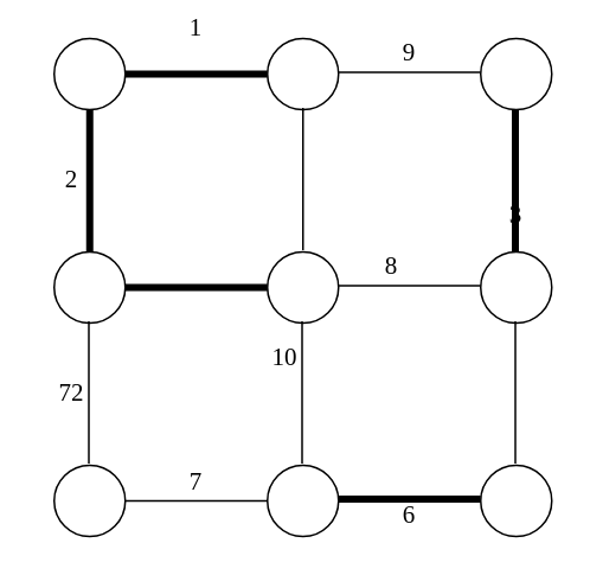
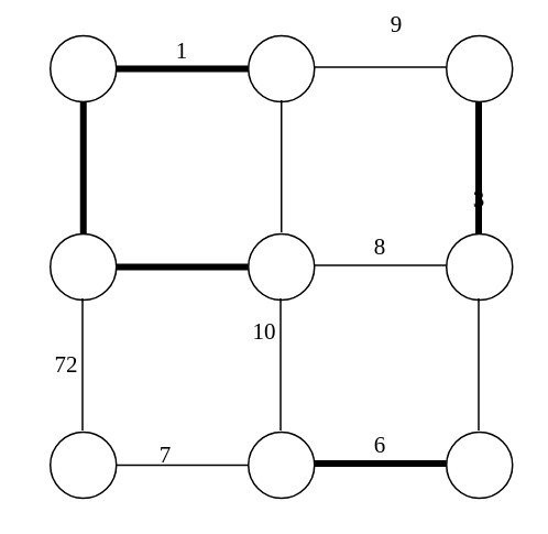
  <mxCell id="0" />
  <mxCell id="1" parent="0" />
  <mxCell id="2" value="" style="ellipse;whiteSpace=wrap;html=1;aspect=fixed;" vertex="1" parent="1"><mxGeometry x="30" y="21" width="40" height="40" as="geometry" /></mxCell>
  <mxCell id="3" value="" style="ellipse;whiteSpace=wrap;html=1;aspect=fixed;" vertex="1" parent="1"><mxGeometry x="150" y="21" width="40" height="40" as="geometry" /></mxCell>
  <mxCell id="4" value="" style="ellipse;whiteSpace=wrap;html=1;aspect=fixed;" vertex="1" parent="1"><mxGeometry x="270" y="21" width="40" height="40" as="geometry" /></mxCell>
  <mxCell id="5" value="" style="ellipse;whiteSpace=wrap;html=1;aspect=fixed;" vertex="1" parent="1"><mxGeometry x="270" y="141" width="40" height="40" as="geometry" /></mxCell>
  <mxCell id="6" value="" style="ellipse;whiteSpace=wrap;html=1;aspect=fixed;" vertex="1" parent="1"><mxGeometry x="150" y="141" width="40" height="40" as="geometry" /></mxCell>
  <mxCell id="7" value="" style="ellipse;whiteSpace=wrap;html=1;aspect=fixed;" vertex="1" parent="1"><mxGeometry x="30" y="141" width="40" height="40" as="geometry" /></mxCell>
  <mxCell id="8" value="" style="ellipse;whiteSpace=wrap;html=1;aspect=fixed;" vertex="1" parent="1"><mxGeometry x="270" y="261" width="40" height="40" as="geometry" /></mxCell>
  <mxCell id="9" value="" style="ellipse;whiteSpace=wrap;html=1;aspect=fixed;" vertex="1" parent="1"><mxGeometry x="150" y="261" width="40" height="40" as="geometry" /></mxCell>
  <mxCell id="10" value="" style="ellipse;whiteSpace=wrap;html=1;aspect=fixed;" vertex="1" parent="1"><mxGeometry x="30" y="261" width="40" height="40" as="geometry" /></mxCell>
  <mxCell id="11" value="" style="endArrow=none;html=1;exitX=1;exitY=0.5;exitDx=0;exitDy=0;entryX=0;entryY=0.5;entryDx=0;entryDy=0;verticalAlign=bottom;strokeWidth=4;" edge="1" parent="1" source="2" target="3"><mxGeometry width="50" height="50" relative="1" as="geometry"><mxPoint x="90" y="61" as="sourcePoint" /><mxPoint x="140" y="11" as="targetPoint" /></mxGeometry></mxCell>
  <mxCell id="12" value="" style="endArrow=none;html=1;entryX=0.5;entryY=1;entryDx=0;entryDy=0;exitX=0.5;exitY=0;exitDx=0;exitDy=0;fontFamily=cm;fontSize=14;labelPosition=left;verticalLabelPosition=middle;align=right;verticalAlign=middle;spacingLeft=5;strokeWidth=4;" edge="1" parent="1" source="7" target="2"><mxGeometry width="50" height="50" relative="1" as="geometry"><mxPoint x="30" y="371" as="sourcePoint" /><mxPoint x="80" y="321" as="targetPoint" /></mxGeometry></mxCell>
- <mxCell id="13" value="1" style="text;html=1;strokeColor=none;fillColor=none;align=center;verticalAlign=middle;whiteSpace=wrap;rounded=0;fontFamily=cm;fontSize=14;" vertex="1" parent="1"><mxGeometry x="90" y="6" width="40" height="20" as="geometry" /></mxCell>
- <mxCell id="14" value="2" style="text;html=1;strokeColor=none;fillColor=none;align=center;verticalAlign=middle;whiteSpace=wrap;rounded=0;fontFamily=cm;fontSize=14;" vertex="1" parent="1"><mxGeometry x="20" y="91" width="40" height="20" as="geometry" /></mxCell>
+ <mxCell id="13" value="1" style="text;html=1;strokeColor=none;fillColor=none;align=center;verticalAlign=middle;whiteSpace=wrap;rounded=0;fontFamily=cm;fontSize=14;" vertex="1" parent="1"><mxGeometry x="90" y="21" width="40" height="20" as="geometry" /></mxCell>
  <mxCell id="15" value="" style="endArrow=none;html=1;exitX=1;exitY=0.5;exitDx=0;exitDy=0;entryX=0;entryY=0.5;entryDx=0;entryDy=0;verticalAlign=bottom;strokeWidth=4;" edge="1" parent="1"><mxGeometry width="50" height="50" relative="1" as="geometry"><mxPoint x="70" y="161" as="sourcePoint" /><mxPoint x="150" y="161" as="targetPoint" /></mxGeometry></mxCell>
  <mxCell id="16" value="" style="endArrow=none;html=1;exitX=1;exitY=0.5;exitDx=0;exitDy=0;entryX=0;entryY=0.5;entryDx=0;entryDy=0;verticalAlign=bottom;" edge="1" parent="1"><mxGeometry width="50" height="50" relative="1" as="geometry"><mxPoint x="70" y="281" as="sourcePoint" /><mxPoint x="150" y="281" as="targetPoint" /></mxGeometry></mxCell>
- <mxCell id="17" value="7" style="text;html=1;strokeColor=none;fillColor=none;align=center;verticalAlign=middle;whiteSpace=wrap;rounded=0;fontFamily=cm;fontSize=14;" vertex="1" parent="1"><mxGeometry x="90" y="261" width="40" height="20" as="geometry" /></mxCell>
+ <mxCell id="17" value="7" style="text;html=1;strokeColor=none;fillColor=none;align=center;verticalAlign=middle;whiteSpace=wrap;rounded=0;fontFamily=cm;fontSize=14;" vertex="1" parent="1"><mxGeometry x="80" y="266" width="40" height="20" as="geometry" /></mxCell>
  <mxCell id="18" value="" style="endArrow=none;html=1;exitX=1;exitY=0.5;exitDx=0;exitDy=0;entryX=0;entryY=0.5;entryDx=0;entryDy=0;verticalAlign=bottom;" edge="1" parent="1"><mxGeometry width="50" height="50" relative="1" as="geometry"><mxPoint x="190" y="40" as="sourcePoint" /><mxPoint x="270" y="40" as="targetPoint" /></mxGeometry></mxCell>
- <mxCell id="19" value="9" style="text;html=1;strokeColor=none;fillColor=none;align=center;verticalAlign=middle;whiteSpace=wrap;rounded=0;fontFamily=cm;fontSize=14;" vertex="1" parent="1"><mxGeometry x="210" y="20" width="40" height="20" as="geometry" /></mxCell>
+ <mxCell id="19" value="9" style="text;html=1;strokeColor=none;fillColor=none;align=center;verticalAlign=middle;whiteSpace=wrap;rounded=0;fontFamily=cm;fontSize=14;" vertex="1" parent="1"><mxGeometry x="220" y="5" width="40" height="20" as="geometry" /></mxCell>
  <mxCell id="20" value="" style="endArrow=none;html=1;exitX=1;exitY=0.5;exitDx=0;exitDy=0;entryX=0;entryY=0.5;entryDx=0;entryDy=0;verticalAlign=bottom;" edge="1" parent="1"><mxGeometry width="50" height="50" relative="1" as="geometry"><mxPoint x="190" y="160" as="sourcePoint" /><mxPoint x="270" y="160" as="targetPoint" /></mxGeometry></mxCell>
- <mxCell id="21" value="8" style="text;html=1;strokeColor=none;fillColor=none;align=center;verticalAlign=middle;whiteSpace=wrap;rounded=0;fontFamily=cm;fontSize=14;" vertex="1" parent="1"><mxGeometry x="200" y="140" width="40" height="20" as="geometry" /></mxCell>
+ <mxCell id="21" value="8" style="text;html=1;strokeColor=none;fillColor=none;align=center;verticalAlign=middle;whiteSpace=wrap;rounded=0;fontFamily=cm;fontSize=14;" vertex="1" parent="1"><mxGeometry x="210" y="140" width="40" height="20" as="geometry" /></mxCell>
  <mxCell id="22" value="" style="endArrow=none;html=1;exitX=1;exitY=0.5;exitDx=0;exitDy=0;entryX=0;entryY=0.5;entryDx=0;entryDy=0;verticalAlign=bottom;strokeWidth=4;" edge="1" parent="1"><mxGeometry width="50" height="50" relative="1" as="geometry"><mxPoint x="190" y="280" as="sourcePoint" /><mxPoint x="270" y="280" as="targetPoint" /></mxGeometry></mxCell>
- <mxCell id="23" value="6" style="text;html=1;strokeColor=none;fillColor=none;align=center;verticalAlign=middle;whiteSpace=wrap;rounded=0;fontFamily=cm;fontSize=14;" vertex="1" parent="1"><mxGeometry x="210" y="280" width="40" height="20" as="geometry" /></mxCell>
+ <mxCell id="23" value="6" style="text;html=1;strokeColor=none;fillColor=none;align=center;verticalAlign=middle;whiteSpace=wrap;rounded=0;fontFamily=cm;fontSize=14;" vertex="1" parent="1"><mxGeometry x="210" y="260" width="40" height="20" as="geometry" /></mxCell>
  <mxCell id="24" value="" style="endArrow=none;html=1;entryX=0.5;entryY=1;entryDx=0;entryDy=0;exitX=0.5;exitY=0;exitDx=0;exitDy=0;fontFamily=cm;fontSize=14;labelPosition=left;verticalLabelPosition=middle;align=right;verticalAlign=middle;spacingLeft=5;" edge="1" parent="1"><mxGeometry width="50" height="50" relative="1" as="geometry"><mxPoint x="170" y="140" as="sourcePoint" /><mxPoint x="170" y="60" as="targetPoint" /></mxGeometry></mxCell>
  <mxCell id="25" value="" style="endArrow=none;html=1;entryX=0.5;entryY=1;entryDx=0;entryDy=0;exitX=0.5;exitY=0;exitDx=0;exitDy=0;fontFamily=cm;fontSize=14;labelPosition=left;verticalLabelPosition=middle;align=right;verticalAlign=middle;spacingLeft=5;strokeWidth=4;" edge="1" parent="1"><mxGeometry width="50" height="50" relative="1" as="geometry"><mxPoint x="289.5" y="141" as="sourcePoint" /><mxPoint x="289.5" y="61" as="targetPoint" /></mxGeometry></mxCell>
  <mxCell id="26" value="3" style="text;html=1;strokeColor=none;fillColor=none;align=center;verticalAlign=middle;whiteSpace=wrap;rounded=0;fontFamily=cm;fontSize=14;" vertex="1" parent="1"><mxGeometry x="270" y="111" width="40" height="20" as="geometry" /></mxCell>
  <mxCell id="27" value="" style="endArrow=none;html=1;entryX=0.5;entryY=1;entryDx=0;entryDy=0;exitX=0.5;exitY=0;exitDx=0;exitDy=0;fontFamily=cm;fontSize=14;labelPosition=left;verticalLabelPosition=middle;align=right;verticalAlign=middle;spacingLeft=5;" edge="1" parent="1"><mxGeometry width="50" height="50" relative="1" as="geometry"><mxPoint x="49.5" y="260" as="sourcePoint" /><mxPoint x="49.5" y="180" as="targetPoint" /></mxGeometry></mxCell>
  <mxCell id="28" value="72" style="text;html=1;strokeColor=none;fillColor=none;align=center;verticalAlign=middle;whiteSpace=wrap;rounded=0;fontFamily=cm;fontSize=14;" vertex="1" parent="1"><mxGeometry x="20" y="211" width="40" height="20" as="geometry" /></mxCell>
  <mxCell id="29" value="" style="endArrow=none;html=1;entryX=0.5;entryY=1;entryDx=0;entryDy=0;exitX=0.5;exitY=0;exitDx=0;exitDy=0;fontFamily=cm;fontSize=14;labelPosition=left;verticalLabelPosition=middle;align=right;verticalAlign=middle;spacingLeft=5;" edge="1" parent="1"><mxGeometry width="50" height="50" relative="1" as="geometry"><mxPoint x="169.5" y="260" as="sourcePoint" /><mxPoint x="169.5" y="180" as="targetPoint" /></mxGeometry></mxCell>
  <mxCell id="30" value="" style="endArrow=none;html=1;entryX=0.5;entryY=1;entryDx=0;entryDy=0;exitX=0.5;exitY=0;exitDx=0;exitDy=0;fontFamily=cm;fontSize=14;labelPosition=left;verticalLabelPosition=middle;align=right;verticalAlign=middle;spacingLeft=5;" edge="1" parent="1"><mxGeometry width="50" height="50" relative="1" as="geometry"><mxPoint x="289.5" y="260" as="sourcePoint" /><mxPoint x="289.5" y="180" as="targetPoint" /></mxGeometry></mxCell>
  <mxCell id="31" value="10" style="text;html=1;strokeColor=none;fillColor=none;align=center;verticalAlign=middle;whiteSpace=wrap;rounded=0;fontFamily=cm;fontSize=14;" vertex="1" parent="1"><mxGeometry x="140" y="191" width="40" height="20" as="geometry" /></mxCell>
